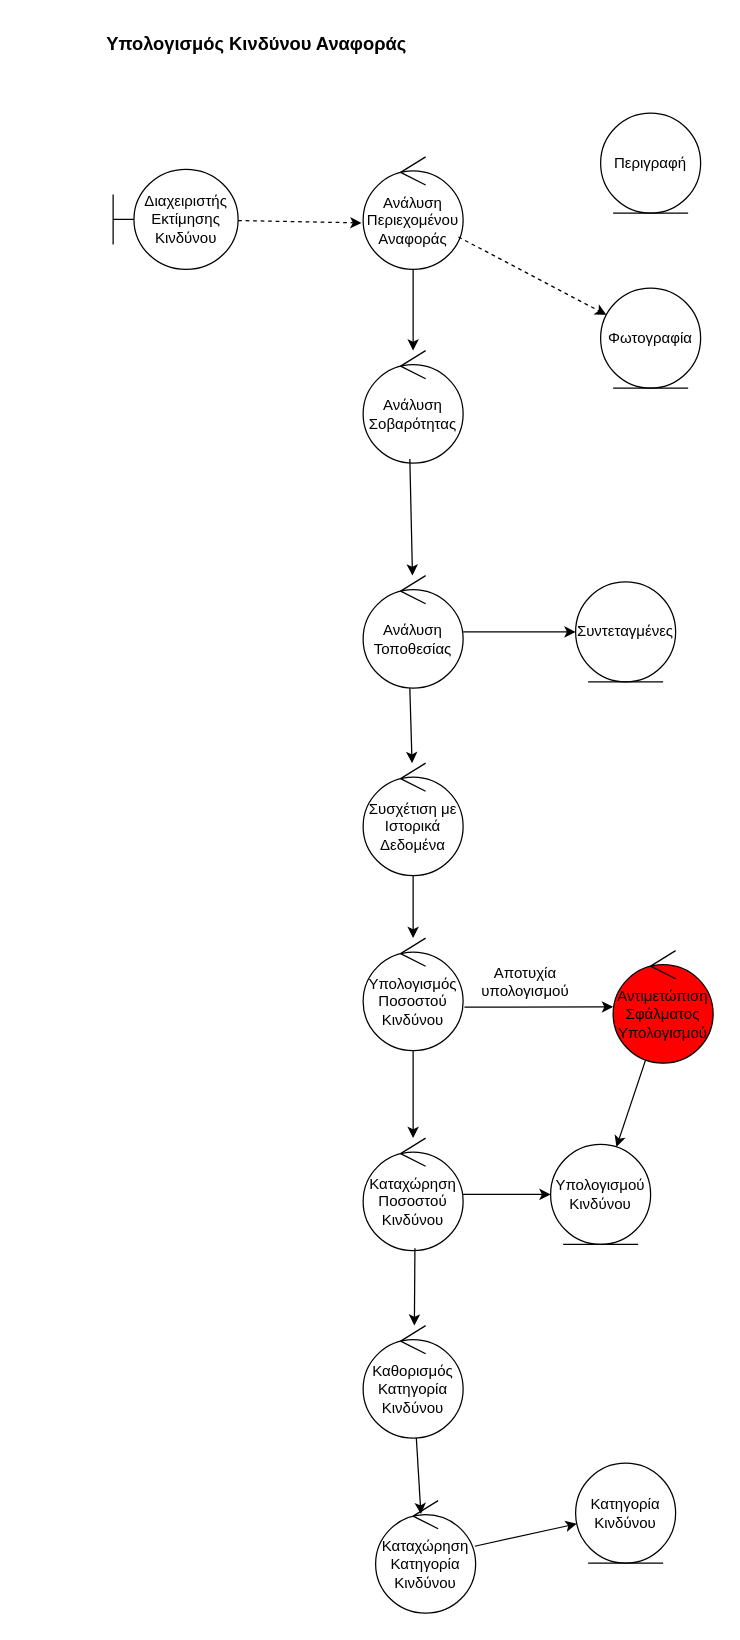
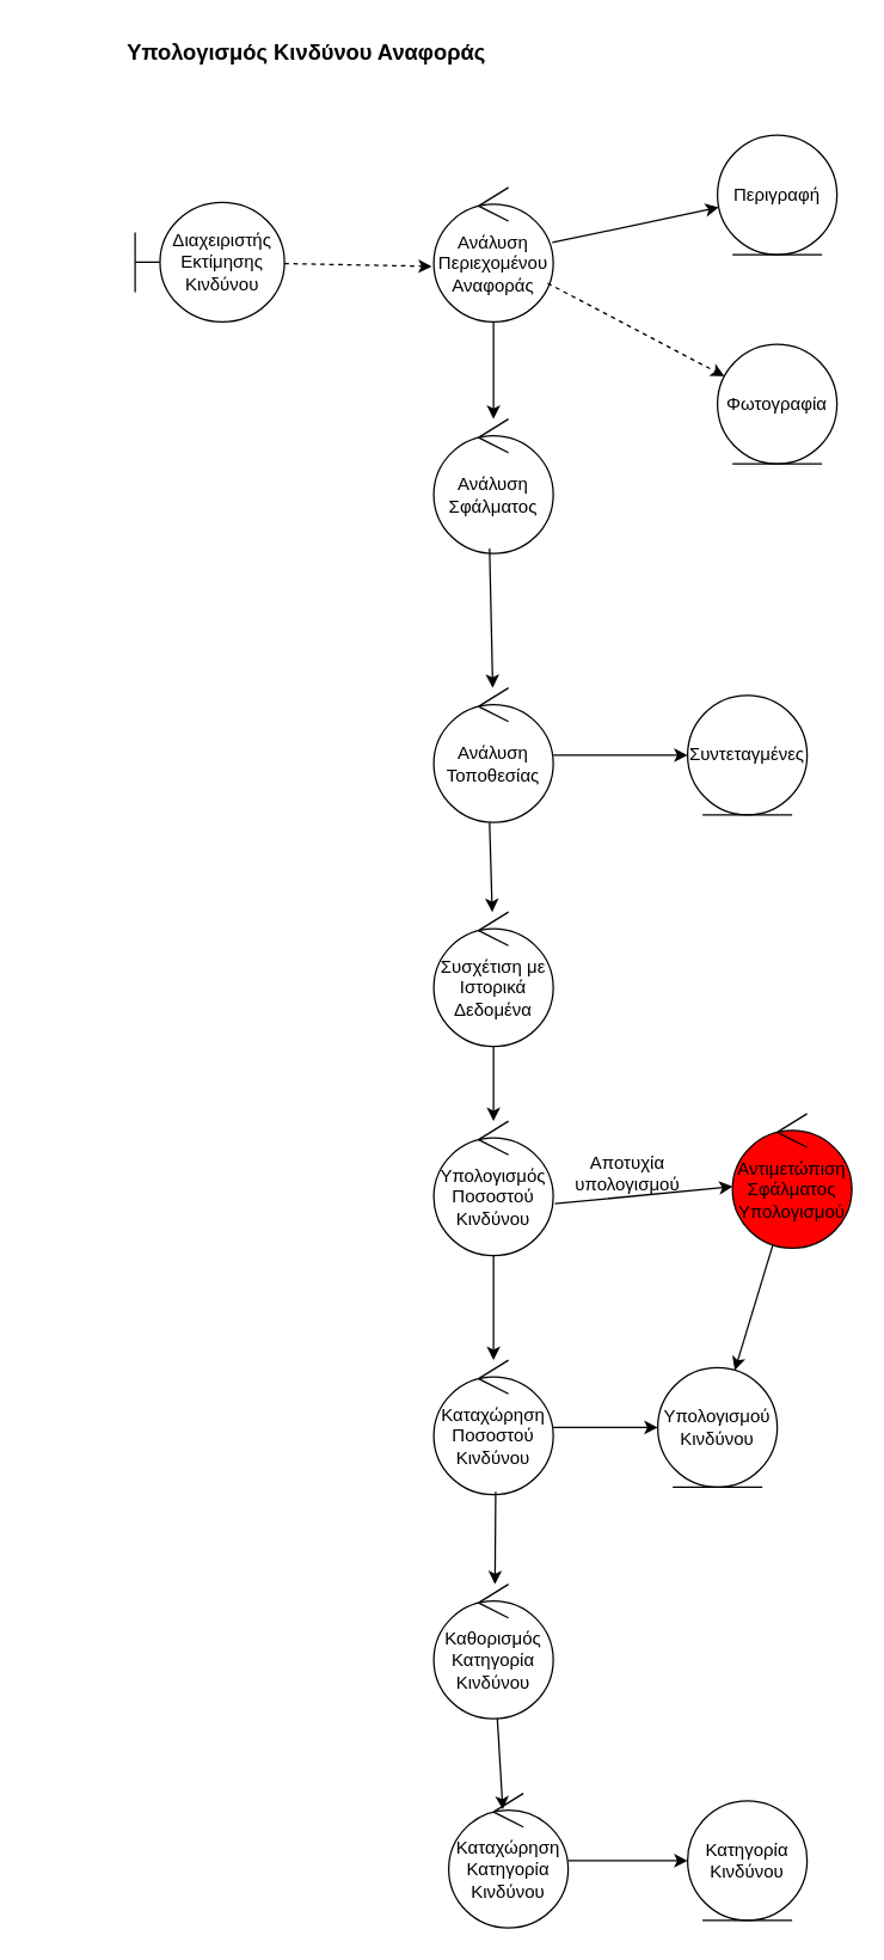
  <mxCell id="0" />
  <mxCell id="1" parent="0" />
  <mxCell id="2" value="Διαχειριστής Εκτίμησης Κινδύνου" style="shape=umlBoundary;whiteSpace=wrap;html=1;" vertex="1" parent="1"><mxGeometry x="90" y="135" width="100" height="80" as="geometry" /></mxCell>
  <mxCell id="3" value="Ανάλυση Περιεχομένου Αναφοράς" style="ellipse;shape=umlControl;whiteSpace=wrap;html=1;" vertex="1" parent="1"><mxGeometry x="290" y="125" width="80" height="90" as="geometry" /></mxCell>
  <mxCell id="4" value="Περιγραφή" style="ellipse;shape=umlEntity;whiteSpace=wrap;html=1;" vertex="1" parent="1"><mxGeometry x="480" y="90" width="80" height="80" as="geometry" /></mxCell>
  <mxCell id="5" value="Φωτογραφία" style="ellipse;shape=umlEntity;whiteSpace=wrap;html=1;" vertex="1" parent="1"><mxGeometry x="480" y="230" width="80" height="80" as="geometry" /></mxCell>
  <mxCell id="6" value="Ανάλυση Τοποθεσίας" style="ellipse;shape=umlControl;whiteSpace=wrap;html=1;" vertex="1" parent="1"><mxGeometry x="290" y="460" width="80" height="90" as="geometry" /></mxCell>
  <mxCell id="7" value="Συντεταγμένες" style="ellipse;shape=umlEntity;whiteSpace=wrap;html=1;" vertex="1" parent="1"><mxGeometry x="460" y="465" width="80" height="80" as="geometry" /></mxCell>
  <mxCell id="8" value="Υπολογισμού Κινδύνου" style="ellipse;shape=umlEntity;whiteSpace=wrap;html=1;" vertex="1" parent="1"><mxGeometry x="440" y="915" width="80" height="80" as="geometry" /></mxCell>
  <mxCell id="9" value="Καταχώρηση Ποσοστού Κινδύνου" style="ellipse;shape=umlControl;whiteSpace=wrap;html=1;" vertex="1" parent="1"><mxGeometry x="290" y="910" width="80" height="90" as="geometry" /></mxCell>
- <mxCell id="10" value="Κατηγορία Κινδύνου" style="ellipse;shape=umlEntity;whiteSpace=wrap;html=1;" vertex="1" parent="1"><mxGeometry x="460" y="1170" width="80" height="80" as="geometry" /></mxCell>
+ <mxCell id="10" value="Κατηγορία Κινδύνου" style="ellipse;shape=umlEntity;whiteSpace=wrap;html=1;" vertex="1" parent="1"><mxGeometry x="460" y="1205" width="80" height="80" as="geometry" /></mxCell>
  <mxCell id="11" value="Καταχώρηση Κατηγορία Κινδύνου" style="ellipse;shape=umlControl;whiteSpace=wrap;html=1;" vertex="1" parent="1"><mxGeometry x="300" y="1200" width="80" height="90" as="geometry" /></mxCell>
  <mxCell id="12" value="" style="endArrow=classic;html=1;rounded=0;entryX=-0.016;entryY=0.587;entryDx=0;entryDy=0;entryPerimeter=0;dashed=1;" edge="1" parent="1" source="2" target="3"><mxGeometry width="50" height="50" relative="1" as="geometry"><mxPoint x="400" y="290" as="sourcePoint" /><mxPoint x="280" y="175" as="targetPoint" /></mxGeometry></mxCell>
+ <mxCell id="13" value="" style="endArrow=classic;html=1;rounded=0;" edge="1" parent="1" source="3" target="4"><mxGeometry width="50" height="50" relative="1" as="geometry"><mxPoint x="380" y="220" as="sourcePoint" /><mxPoint x="430" y="170" as="targetPoint" /></mxGeometry></mxCell>
  <mxCell id="14" value="" style="endArrow=classic;html=1;rounded=0;dashed=1;" edge="1" parent="1" source="3" target="5"><mxGeometry width="50" height="50" relative="1" as="geometry"><mxPoint x="380" y="220" as="sourcePoint" /><mxPoint x="430" y="170" as="targetPoint" /></mxGeometry></mxCell>
  <mxCell id="15" value="" style="endArrow=classic;html=1;rounded=0;" edge="1" parent="1" source="3"><mxGeometry width="50" height="50" relative="1" as="geometry"><mxPoint x="400" y="470" as="sourcePoint" /><mxPoint x="330" y="280" as="targetPoint" /></mxGeometry></mxCell>
- <mxCell id="16" value="Ανάλυση Σοβαρότητας" style="ellipse;shape=umlControl;whiteSpace=wrap;html=1;" vertex="1" parent="1"><mxGeometry x="290" y="280" width="80" height="90" as="geometry" /></mxCell>
+ <mxCell id="16" value="Ανάλυση Σφάλματος" style="ellipse;shape=umlControl;whiteSpace=wrap;html=1;" vertex="1" parent="1"><mxGeometry x="290" y="280" width="80" height="90" as="geometry" /></mxCell>
  <mxCell id="17" value="" style="endArrow=classic;html=1;rounded=0;exitX=0.467;exitY=0.964;exitDx=0;exitDy=0;exitPerimeter=0;" edge="1" parent="1" source="16"><mxGeometry width="50" height="50" relative="1" as="geometry"><mxPoint x="329.5" y="395" as="sourcePoint" /><mxPoint x="329.5" y="460" as="targetPoint" /></mxGeometry></mxCell>
  <mxCell id="18" value="" style="endArrow=classic;html=1;rounded=0;" edge="1" parent="1" source="6" target="7"><mxGeometry width="50" height="50" relative="1" as="geometry"><mxPoint x="390" y="540" as="sourcePoint" /><mxPoint x="440" y="490" as="targetPoint" /></mxGeometry></mxCell>
  <mxCell id="19" value="Συσχέτιση με Ιστορικά Δεδομένα" style="ellipse;shape=umlControl;whiteSpace=wrap;html=1;" vertex="1" parent="1"><mxGeometry x="290" y="610" width="80" height="90" as="geometry" /></mxCell>
  <mxCell id="20" value="" style="endArrow=classic;html=1;rounded=0;exitX=0.467;exitY=1;exitDx=0;exitDy=0;exitPerimeter=0;" edge="1" parent="1" source="6" target="19"><mxGeometry width="50" height="50" relative="1" as="geometry"><mxPoint x="370" y="730" as="sourcePoint" /><mxPoint x="420" y="680" as="targetPoint" /></mxGeometry></mxCell>
  <mxCell id="21" value="Υπολογισμός Ποσοστού Κινδύνου" style="ellipse;shape=umlControl;whiteSpace=wrap;html=1;" vertex="1" parent="1"><mxGeometry x="290" y="750" width="80" height="90" as="geometry" /></mxCell>
  <mxCell id="22" value="" style="endArrow=classic;html=1;rounded=0;" edge="1" parent="1" source="19"><mxGeometry width="50" height="50" relative="1" as="geometry"><mxPoint x="370" y="980" as="sourcePoint" /><mxPoint x="330" y="750" as="targetPoint" /></mxGeometry></mxCell>
  <mxCell id="23" value="" style="endArrow=classic;html=1;rounded=0;" edge="1" parent="1" source="21" target="9"><mxGeometry width="50" height="50" relative="1" as="geometry"><mxPoint x="370" y="980" as="sourcePoint" /><mxPoint x="420" y="930" as="targetPoint" /></mxGeometry></mxCell>
  <mxCell id="24" value="" style="endArrow=classic;html=1;rounded=0;" edge="1" parent="1" source="9" target="8"><mxGeometry width="50" height="50" relative="1" as="geometry"><mxPoint x="370" y="980" as="sourcePoint" /><mxPoint x="420" y="930" as="targetPoint" /></mxGeometry></mxCell>
  <mxCell id="25" value="Καθορισμός Κατηγορία Κινδύνου" style="ellipse;shape=umlControl;whiteSpace=wrap;html=1;" vertex="1" parent="1"><mxGeometry x="290" y="1060" width="80" height="90" as="geometry" /></mxCell>
  <mxCell id="26" value="" style="endArrow=classic;html=1;rounded=0;exitX=0.518;exitY=0.978;exitDx=0;exitDy=0;exitPerimeter=0;" edge="1" parent="1" source="9"><mxGeometry width="50" height="50" relative="1" as="geometry"><mxPoint x="370" y="1160" as="sourcePoint" /><mxPoint x="331" y="1060" as="targetPoint" /></mxGeometry></mxCell>
  <mxCell id="27" value="" style="endArrow=classic;html=1;rounded=0;" edge="1" parent="1" source="11" target="10"><mxGeometry width="50" height="50" relative="1" as="geometry"><mxPoint x="370" y="1160" as="sourcePoint" /><mxPoint x="420" y="1110" as="targetPoint" /></mxGeometry></mxCell>
  <mxCell id="28" value="" style="endArrow=classic;html=1;rounded=0;entryX=0.453;entryY=0.12;entryDx=0;entryDy=0;entryPerimeter=0;" edge="1" parent="1" source="25" target="11"><mxGeometry width="50" height="50" relative="1" as="geometry"><mxPoint x="370" y="1160" as="sourcePoint" /><mxPoint x="420" y="1110" as="targetPoint" /></mxGeometry></mxCell>
- <mxCell id="29" value="Αντιμετώπιση Σφάλματος Υπολογισμού" style="ellipse;shape=umlControl;whiteSpace=wrap;html=1;fillColor=#FF0000;" vertex="1" parent="1"><mxGeometry x="490" y="760" width="80" height="90" as="geometry" /></mxCell>
+ <mxCell id="29" value="Αντιμετώπιση Σφάλματος Υπολογισμού" style="ellipse;shape=umlControl;whiteSpace=wrap;html=1;fillColor=#FF0000;" vertex="1" parent="1"><mxGeometry x="490" y="745" width="80" height="90" as="geometry" /></mxCell>
  <mxCell id="30" value="" style="endArrow=classic;html=1;rounded=0;exitX=1.013;exitY=0.614;exitDx=0;exitDy=0;exitPerimeter=0;" edge="1" parent="1" source="21" target="29"><mxGeometry width="50" height="50" relative="1" as="geometry"><mxPoint x="490" y="990" as="sourcePoint" /><mxPoint x="540" y="940" as="targetPoint" /></mxGeometry></mxCell>
  <mxCell id="31" value="Αποτυχία υπολογισμού" style="text;html=1;align=center;verticalAlign=middle;whiteSpace=wrap;rounded=0;" vertex="1" parent="1"><mxGeometry x="360" y="760" width="120" height="50" as="geometry" /></mxCell>
  <mxCell id="32" value="" style="endArrow=classic;html=1;rounded=0;" edge="1" parent="1" source="29" target="8"><mxGeometry width="50" height="50" relative="1" as="geometry"><mxPoint x="510" y="990" as="sourcePoint" /><mxPoint x="560" y="940" as="targetPoint" /></mxGeometry></mxCell>
  <mxCell id="33" value="&lt;span id=&quot;docs-internal-guid-0416f390-7fff-3b29-17bb-53eeaf13883d&quot;&gt;&lt;span style=&quot;font-size: 11pt; font-family: Arial, sans-serif; background-color: transparent; font-weight: 700; font-variant-numeric: normal; font-variant-east-asian: normal; font-variant-alternates: normal; font-variant-position: normal; font-variant-emoji: normal; vertical-align: baseline; white-space-collapse: preserve;&quot;&gt;Υπολογισμός Κινδύνου Αναφοράς&lt;/span&gt;&lt;/span&gt;" style="text;html=1;align=center;verticalAlign=middle;whiteSpace=wrap;rounded=0;" vertex="1" parent="1"><mxGeometry x="20" y="20" width="370" height="30" as="geometry" /></mxCell>
